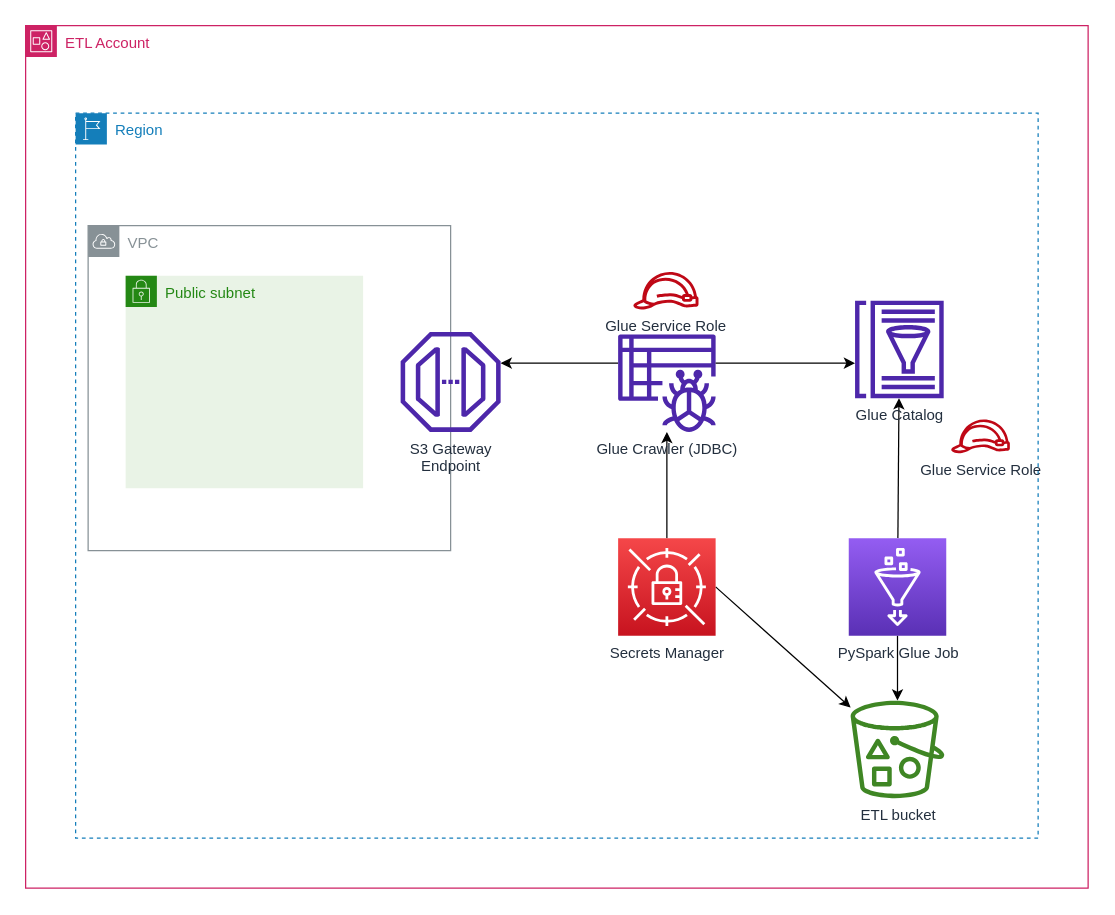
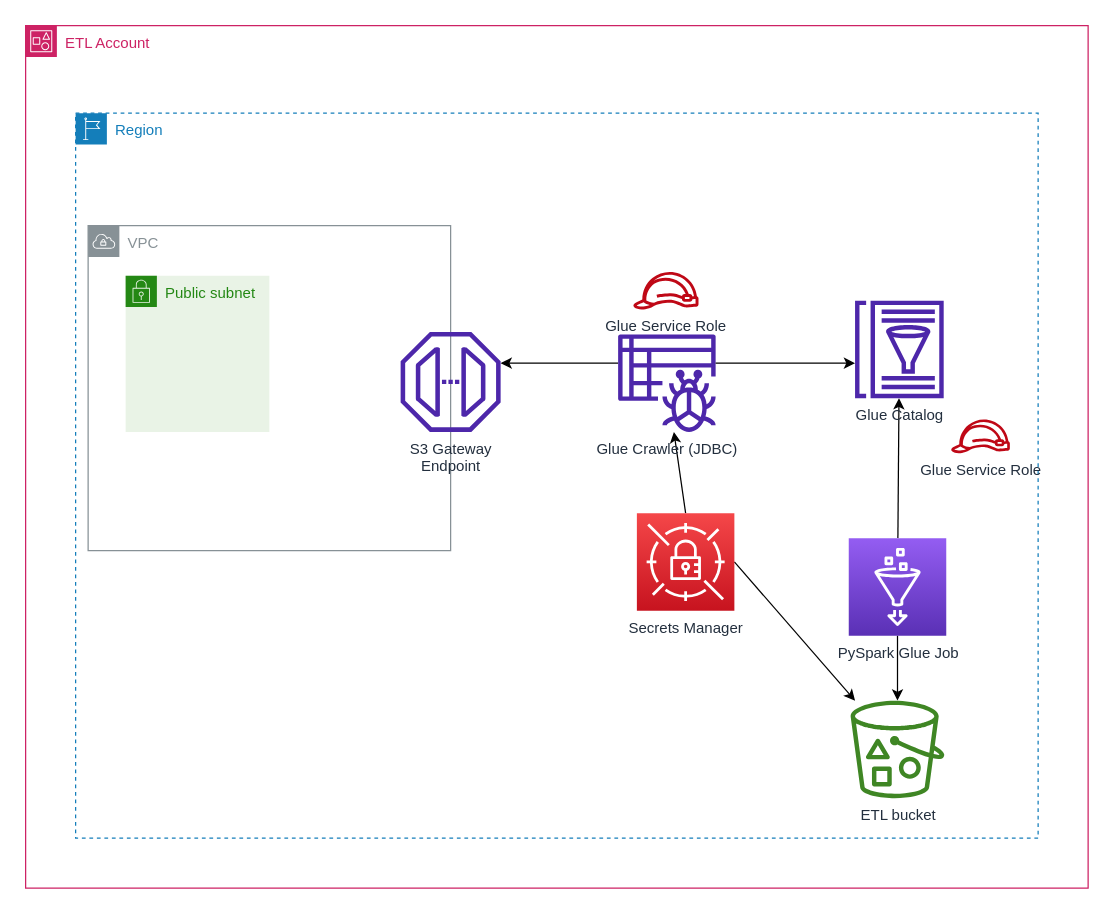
  <mxCell id="0" />
  <mxCell id="1" parent="0" />
  <mxCell id="2" value="ETL Account" style="points=[[0,0],[0.25,0],[0.5,0],[0.75,0],[1,0],[1,0.25],[1,0.5],[1,0.75],[1,1],[0.75,1],[0.5,1],[0.25,1],[0,1],[0,0.75],[0,0.5],[0,0.25]];outlineConnect=0;gradientColor=none;html=1;whiteSpace=wrap;fontSize=12;fontStyle=0;container=1;pointerEvents=0;collapsible=0;recursiveResize=0;shape=mxgraph.aws4.group;grIcon=mxgraph.aws4.group_account;strokeColor=#CD2264;fillColor=none;verticalAlign=top;align=left;spacingLeft=30;fontColor=#CD2264;dashed=0;" vertex="1" parent="1"><mxGeometry x="20" y="20" width="850" height="690" as="geometry" /></mxCell>
  <mxCell id="3" value="Region" style="points=[[0,0],[0.25,0],[0.5,0],[0.75,0],[1,0],[1,0.25],[1,0.5],[1,0.75],[1,1],[0.75,1],[0.5,1],[0.25,1],[0,1],[0,0.75],[0,0.5],[0,0.25]];outlineConnect=0;gradientColor=none;html=1;whiteSpace=wrap;fontSize=12;fontStyle=0;container=1;pointerEvents=0;collapsible=0;recursiveResize=0;shape=mxgraph.aws4.group;grIcon=mxgraph.aws4.group_region;strokeColor=#147EBA;fillColor=none;verticalAlign=top;align=left;spacingLeft=30;fontColor=#147EBA;dashed=1;" vertex="1" parent="1"><mxGeometry x="60" y="90" width="770" height="580" as="geometry" /></mxCell>
  <mxCell id="4" value="VPC" style="sketch=0;outlineConnect=0;gradientColor=none;html=1;whiteSpace=wrap;fontSize=12;fontStyle=0;shape=mxgraph.aws4.group;grIcon=mxgraph.aws4.group_vpc;strokeColor=#879196;fillColor=none;verticalAlign=top;align=left;spacingLeft=30;fontColor=#879196;dashed=0;" vertex="1" parent="3"><mxGeometry x="10" y="90" width="290" height="260" as="geometry" /></mxCell>
- <mxCell id="5" value="Public subnet" style="points=[[0,0],[0.25,0],[0.5,0],[0.75,0],[1,0],[1,0.25],[1,0.5],[1,0.75],[1,1],[0.75,1],[0.5,1],[0.25,1],[0,1],[0,0.75],[0,0.5],[0,0.25]];outlineConnect=0;gradientColor=none;html=1;whiteSpace=wrap;fontSize=12;fontStyle=0;container=1;pointerEvents=0;collapsible=0;recursiveResize=0;shape=mxgraph.aws4.group;grIcon=mxgraph.aws4.group_security_group;grStroke=0;strokeColor=#248814;fillColor=#E9F3E6;verticalAlign=top;align=left;spacingLeft=30;fontColor=#248814;dashed=0;" vertex="1" parent="3"><mxGeometry x="40" y="130" width="190" height="170" as="geometry" /></mxCell>
+ <mxCell id="5" value="Public subnet" style="points=[[0,0],[0.25,0],[0.5,0],[0.75,0],[1,0],[1,0.25],[1,0.5],[1,0.75],[1,1],[0.75,1],[0.5,1],[0.25,1],[0,1],[0,0.75],[0,0.5],[0,0.25]];outlineConnect=0;gradientColor=none;html=1;whiteSpace=wrap;fontSize=12;fontStyle=0;container=1;pointerEvents=0;collapsible=0;recursiveResize=0;shape=mxgraph.aws4.group;grIcon=mxgraph.aws4.group_security_group;grStroke=0;strokeColor=#248814;fillColor=#E9F3E6;verticalAlign=top;align=left;spacingLeft=30;fontColor=#248814;dashed=0;" vertex="1" parent="3"><mxGeometry x="40" y="130" width="115" height="125" as="geometry" /></mxCell>
  <mxCell id="6" value="S3 Gateway&lt;br&gt;Endpoint" style="sketch=0;outlineConnect=0;fontColor=#232F3E;gradientColor=none;fillColor=#4D27AA;strokeColor=none;dashed=0;verticalLabelPosition=bottom;verticalAlign=top;align=center;html=1;fontSize=12;fontStyle=0;aspect=fixed;pointerEvents=1;shape=mxgraph.aws4.endpoint;" vertex="1" parent="3"><mxGeometry x="260" y="175" width="80" height="80" as="geometry" /></mxCell>
  <mxCell id="7" style="edgeStyle=orthogonalEdgeStyle;rounded=0;orthogonalLoop=1;jettySize=auto;html=1;" edge="1" parent="3" source="9" target="6"><mxGeometry relative="1" as="geometry"><mxPoint x="370" y="400" as="targetPoint" /><Array as="points"><mxPoint x="410" y="200" /><mxPoint x="410" y="200" /></Array></mxGeometry></mxCell>
  <mxCell id="8" style="edgeStyle=none;rounded=0;orthogonalLoop=1;jettySize=auto;html=1;exitX=0.5;exitY=0;exitDx=0;exitDy=0;exitPerimeter=0;" edge="1" parent="3" source="19" target="9"><mxGeometry relative="1" as="geometry" /></mxCell>
  <mxCell id="9" value="Glue Crawler (JDBC)" style="sketch=0;outlineConnect=0;fontColor=#232F3E;gradientColor=none;fillColor=#4D27AA;strokeColor=none;dashed=0;verticalLabelPosition=bottom;verticalAlign=top;align=center;html=1;fontSize=12;fontStyle=0;aspect=fixed;pointerEvents=1;shape=mxgraph.aws4.glue_crawlers;" vertex="1" parent="3"><mxGeometry x="434" y="177" width="78" height="78" as="geometry" /></mxCell>
  <mxCell id="10" value="Glue Service Role" style="sketch=0;outlineConnect=0;fontColor=#232F3E;gradientColor=none;fillColor=#BF0816;strokeColor=none;dashed=0;verticalLabelPosition=bottom;verticalAlign=top;align=center;html=1;fontSize=12;fontStyle=0;aspect=fixed;pointerEvents=1;shape=mxgraph.aws4.role;" vertex="1" parent="3"><mxGeometry x="445.66" y="127" width="53.18" height="30" as="geometry" /></mxCell>
  <mxCell id="11" value="" style="edgeStyle=none;rounded=0;orthogonalLoop=1;jettySize=auto;html=1;" edge="1" parent="3" source="17" target="12"><mxGeometry relative="1" as="geometry"><Array as="points" /></mxGeometry></mxCell>
  <mxCell id="12" value="Glue Catalog" style="sketch=0;outlineConnect=0;fontColor=#232F3E;gradientColor=none;fillColor=#4D27AA;strokeColor=none;dashed=0;verticalLabelPosition=bottom;verticalAlign=top;align=center;html=1;fontSize=12;fontStyle=0;aspect=fixed;pointerEvents=1;shape=mxgraph.aws4.glue_data_catalog;" vertex="1" parent="3"><mxGeometry x="623" y="150" width="72" height="78" as="geometry" /></mxCell>
  <mxCell id="13" style="edgeStyle=orthogonalEdgeStyle;rounded=0;orthogonalLoop=1;jettySize=auto;html=1;" edge="1" parent="3" source="9" target="12"><mxGeometry relative="1" as="geometry"><Array as="points"><mxPoint x="580" y="200" /><mxPoint x="580" y="200" /></Array></mxGeometry></mxCell>
  <mxCell id="14" value="ETL bucket" style="sketch=0;outlineConnect=0;fontColor=#232F3E;gradientColor=none;fillColor=#3F8624;strokeColor=none;dashed=0;verticalLabelPosition=bottom;verticalAlign=top;align=center;html=1;fontSize=12;fontStyle=0;aspect=fixed;pointerEvents=1;shape=mxgraph.aws4.bucket_with_objects;" vertex="1" parent="3"><mxGeometry x="620" y="470" width="75" height="78" as="geometry" /></mxCell>
  <mxCell id="15" style="edgeStyle=none;rounded=0;orthogonalLoop=1;jettySize=auto;html=1;" edge="1" parent="3" source="17" target="14"><mxGeometry relative="1" as="geometry" /></mxCell>
  <mxCell id="16" style="edgeStyle=none;rounded=0;orthogonalLoop=1;jettySize=auto;html=1;exitX=1;exitY=0.5;exitDx=0;exitDy=0;exitPerimeter=0;" edge="1" parent="3" source="19" target="14"><mxGeometry relative="1" as="geometry" /></mxCell>
  <mxCell id="17" value="PySpark Glue Job" style="sketch=0;points=[[0,0,0],[0.25,0,0],[0.5,0,0],[0.75,0,0],[1,0,0],[0,1,0],[0.25,1,0],[0.5,1,0],[0.75,1,0],[1,1,0],[0,0.25,0],[0,0.5,0],[0,0.75,0],[1,0.25,0],[1,0.5,0],[1,0.75,0]];outlineConnect=0;fontColor=#232F3E;gradientColor=#945DF2;gradientDirection=north;fillColor=#5A30B5;strokeColor=#ffffff;dashed=0;verticalLabelPosition=bottom;verticalAlign=top;align=center;html=1;fontSize=12;fontStyle=0;aspect=fixed;shape=mxgraph.aws4.resourceIcon;resIcon=mxgraph.aws4.glue;" vertex="1" parent="3"><mxGeometry x="618.5" y="340" width="78" height="78" as="geometry" /></mxCell>
  <mxCell id="18" value="Glue Service Role" style="sketch=0;outlineConnect=0;fontColor=#232F3E;gradientColor=none;fillColor=#BF0816;strokeColor=none;dashed=0;verticalLabelPosition=bottom;verticalAlign=top;align=center;html=1;fontSize=12;fontStyle=0;aspect=fixed;pointerEvents=1;shape=mxgraph.aws4.role;" vertex="1" parent="3"><mxGeometry x="700" y="245" width="47.86" height="27" as="geometry" /></mxCell>
- <mxCell id="19" value="Secrets Manager" style="sketch=0;points=[[0,0,0],[0.25,0,0],[0.5,0,0],[0.75,0,0],[1,0,0],[0,1,0],[0.25,1,0],[0.5,1,0],[0.75,1,0],[1,1,0],[0,0.25,0],[0,0.5,0],[0,0.75,0],[1,0.25,0],[1,0.5,0],[1,0.75,0]];outlineConnect=0;fontColor=#232F3E;gradientColor=#F54749;gradientDirection=north;fillColor=#C7131F;strokeColor=#ffffff;dashed=0;verticalLabelPosition=bottom;verticalAlign=top;align=center;html=1;fontSize=12;fontStyle=0;aspect=fixed;shape=mxgraph.aws4.resourceIcon;resIcon=mxgraph.aws4.secrets_manager;" vertex="1" parent="3"><mxGeometry x="434" y="340" width="78" height="78" as="geometry" /></mxCell>
+ <mxCell id="19" value="Secrets Manager" style="sketch=0;points=[[0,0,0],[0.25,0,0],[0.5,0,0],[0.75,0,0],[1,0,0],[0,1,0],[0.25,1,0],[0.5,1,0],[0.75,1,0],[1,1,0],[0,0.25,0],[0,0.5,0],[0,0.75,0],[1,0.25,0],[1,0.5,0],[1,0.75,0]];outlineConnect=0;fontColor=#232F3E;gradientColor=#F54749;gradientDirection=north;fillColor=#C7131F;strokeColor=#ffffff;dashed=0;verticalLabelPosition=bottom;verticalAlign=top;align=center;html=1;fontSize=12;fontStyle=0;aspect=fixed;shape=mxgraph.aws4.resourceIcon;resIcon=mxgraph.aws4.secrets_manager;" vertex="1" parent="3"><mxGeometry x="449" y="320" width="78" height="78" as="geometry" /></mxCell>
